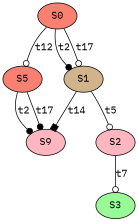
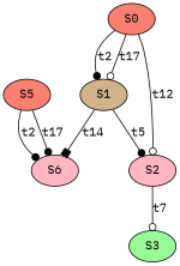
  digraph {
    fontname="IBM Plex Mono"
    node [fillcolor=lightpink fontname="IBM Plex Mono" style=filled]
    edge [arrowhead=dot fontname="IBM Plex Mono"]
-   S6 [label=S9]
+   S6
    S5 [fillcolor=salmon]
    S0 [fillcolor=salmon]
    S1 [fillcolor=tan]
    S2
    S3 [fillcolor=palegreen]
    S5 -> S6 [label=t2]
    S5 -> S6 [label=t17]
-   S0 -> S5 [arrowhead=odot label=t12]
+   S0 -> S2 [arrowhead=odot label=t12]
    S0 -> S1 [label=t2]
    S0 -> S1 [arrowhead=odot label=t17]
    S1 -> S6 [arrowhead=box label=t14]
-   S1 -> S2 [arrowhead=odot label=t5]
+   S1 -> S2 [label=t5]
    S2 -> S3 [arrowhead=odot label=t7]
  }
